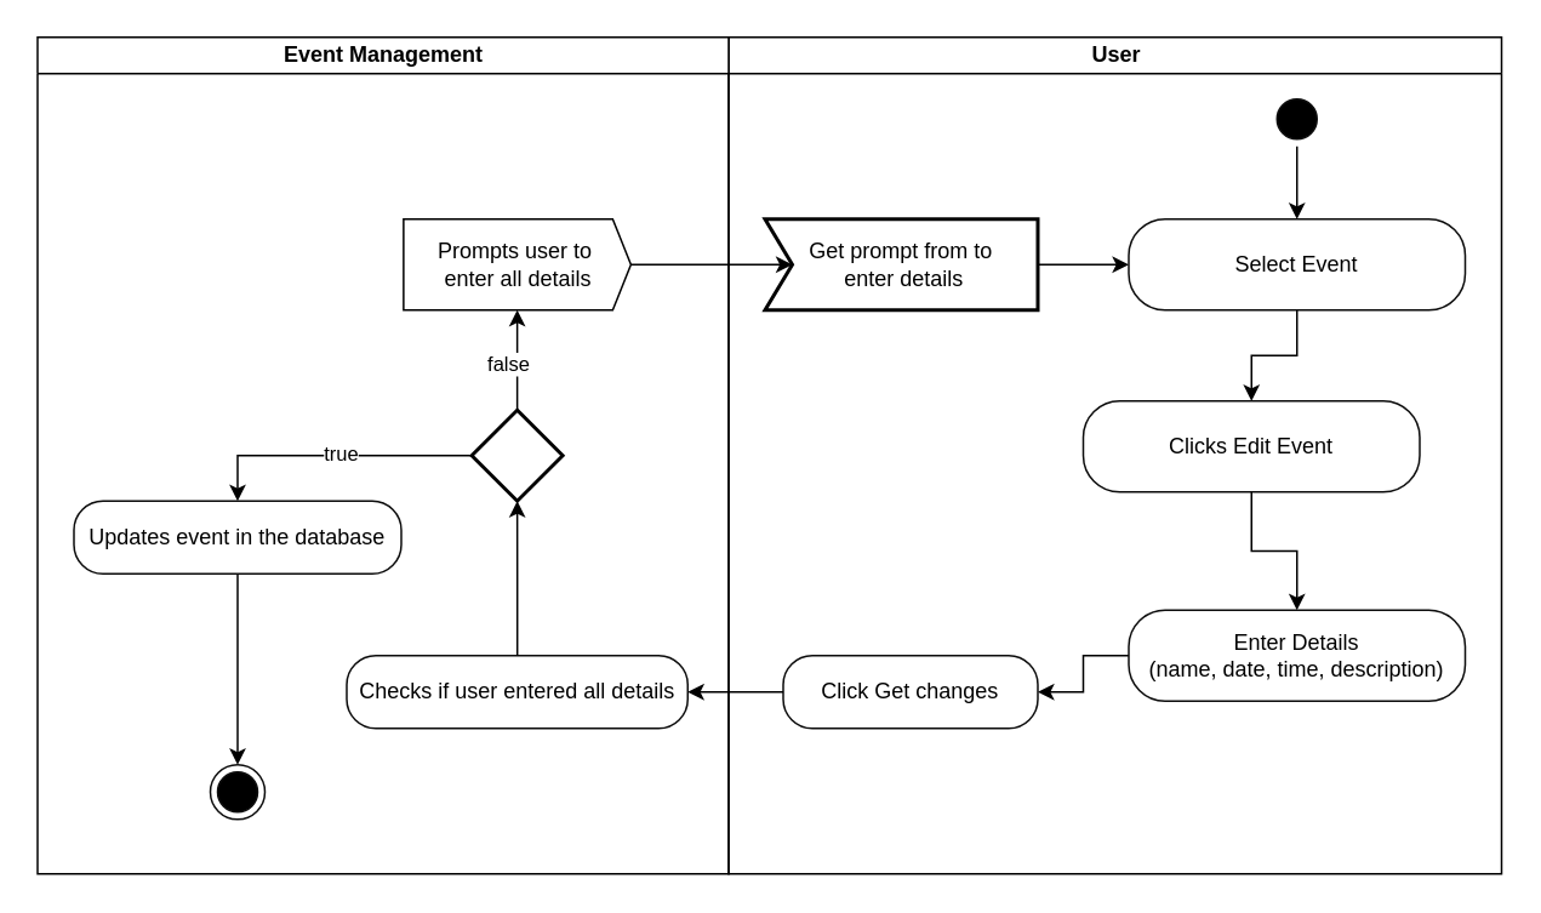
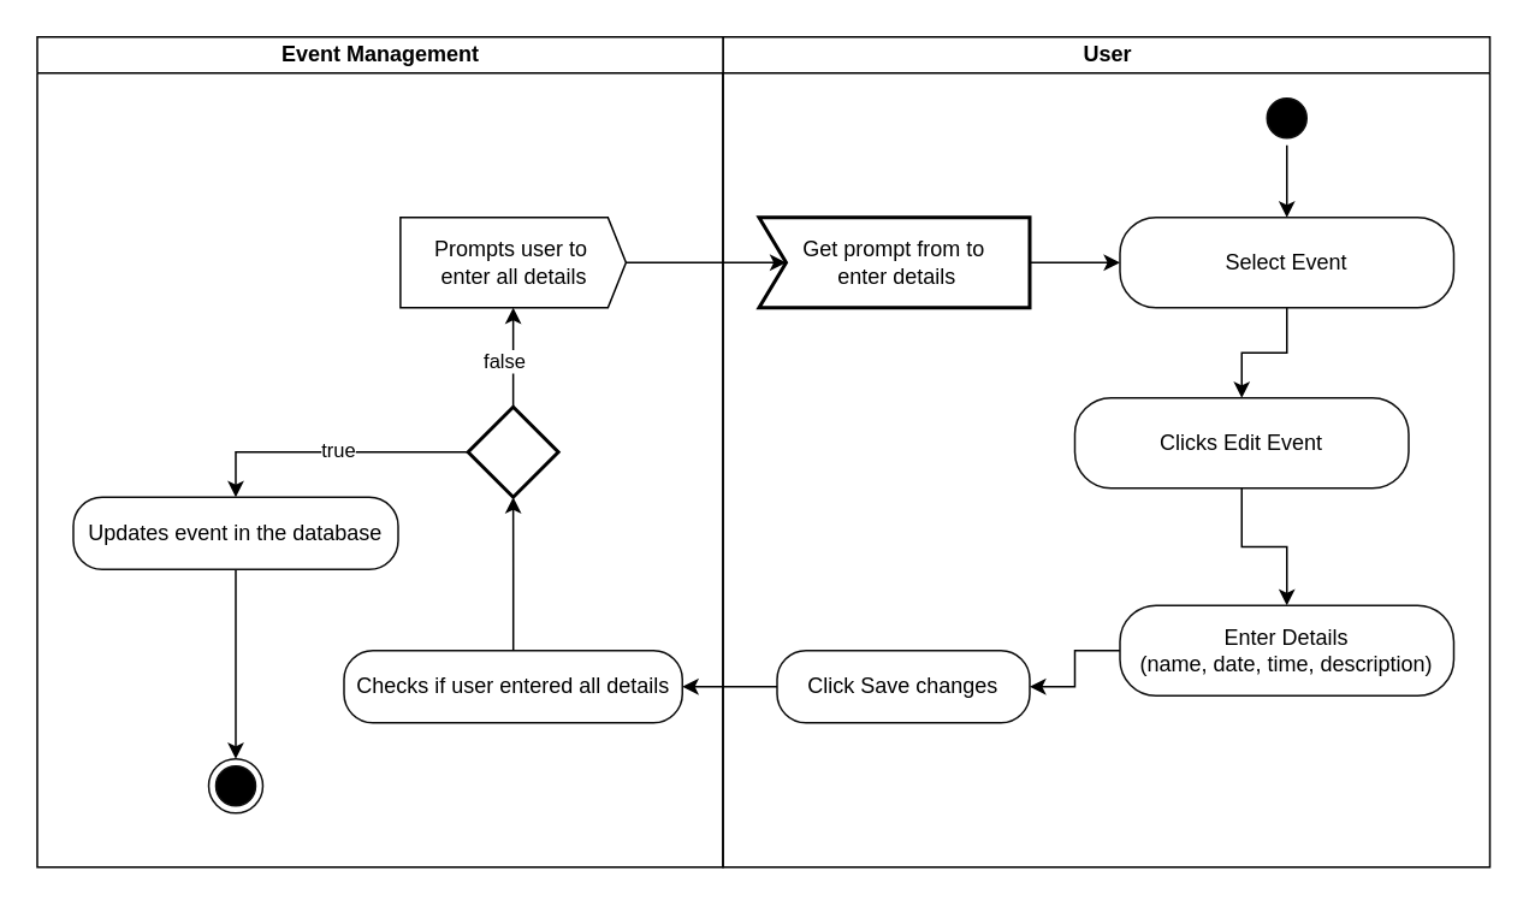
  <mxCell id="0" />
  <mxCell id="1" parent="0" />
  <mxCell id="2" value="User" style="swimlane;startSize=20;html=1;" parent="1" vertex="1"><mxGeometry x="400" y="20" width="425" height="460" as="geometry" /></mxCell>
  <mxCell id="3" value="" style="ellipse;html=1;shape=startState;fillColor=#000000;strokeColor=#0D0D0D;" parent="2" vertex="1"><mxGeometry x="297.5" y="30" width="30" height="30" as="geometry" /></mxCell>
  <mxCell id="4" style="edgeStyle=orthogonalEdgeStyle;rounded=0;orthogonalLoop=1;jettySize=auto;html=1;" parent="2" source="5" target="11" edge="1"><mxGeometry relative="1" as="geometry" /></mxCell>
  <mxCell id="5" value="Select Event" style="rounded=1;whiteSpace=wrap;html=1;arcSize=40;fontColor=#000000;fillColor=#FFFFFF;strokeColor=#0D0D0D;" parent="2" vertex="1"><mxGeometry x="220" y="100" width="185" height="50" as="geometry" /></mxCell>
  <mxCell id="6" style="edgeStyle=orthogonalEdgeStyle;rounded=0;orthogonalLoop=1;jettySize=auto;html=1;entryX=0.5;entryY=0;entryDx=0;entryDy=0;exitX=0.5;exitY=1;exitDx=0;exitDy=0;" parent="2" source="3" target="5" edge="1"><mxGeometry relative="1" as="geometry"><mxPoint x="312.5" y="40" as="sourcePoint" /></mxGeometry></mxCell>
- <mxCell id="7" value="Click Get changes" style="rounded=1;whiteSpace=wrap;html=1;arcSize=40;fontColor=#000000;fillColor=#FFFFFF;strokeColor=#0D0D0D;" parent="2" vertex="1"><mxGeometry x="30" y="340" width="140" height="40" as="geometry" /></mxCell>
+ <mxCell id="7" value="Click Save changes" style="rounded=1;whiteSpace=wrap;html=1;arcSize=40;fontColor=#000000;fillColor=#FFFFFF;strokeColor=#0D0D0D;" parent="2" vertex="1"><mxGeometry x="30" y="340" width="140" height="40" as="geometry" /></mxCell>
  <mxCell id="8" style="edgeStyle=orthogonalEdgeStyle;rounded=0;orthogonalLoop=1;jettySize=auto;html=1;entryX=0.5;entryY=0;entryDx=0;entryDy=0;exitX=0.5;exitY=1;exitDx=0;exitDy=0;" parent="2" source="11" target="13" edge="1"><mxGeometry relative="1" as="geometry" /></mxCell>
  <mxCell id="9" style="edgeStyle=orthogonalEdgeStyle;rounded=0;orthogonalLoop=1;jettySize=auto;html=1;entryX=0;entryY=0.5;entryDx=0;entryDy=0;" parent="2" source="10" target="5" edge="1"><mxGeometry relative="1" as="geometry" /></mxCell>
  <mxCell id="10" value="Get prompt from to&lt;div&gt;&amp;nbsp;enter details&lt;/div&gt;" style="html=1;shape=mxgraph.sysml.accEvent;strokeWidth=2;whiteSpace=wrap;align=center;rotation=0;" parent="2" vertex="1"><mxGeometry x="20" y="100" width="150" height="50" as="geometry" /></mxCell>
  <mxCell id="11" value="Clicks Edit Event" style="rounded=1;whiteSpace=wrap;html=1;arcSize=40;fontColor=#000000;fillColor=#FFFFFF;strokeColor=#0D0D0D;" parent="2" vertex="1"><mxGeometry x="195" y="200" width="185" height="50" as="geometry" /></mxCell>
  <mxCell id="12" style="edgeStyle=orthogonalEdgeStyle;rounded=0;orthogonalLoop=1;jettySize=auto;html=1;entryX=1;entryY=0.5;entryDx=0;entryDy=0;" parent="2" source="13" target="7" edge="1"><mxGeometry relative="1" as="geometry" /></mxCell>
  <mxCell id="13" value="Enter Details&lt;div&gt;(name, date, time, description)&lt;/div&gt;" style="rounded=1;whiteSpace=wrap;html=1;arcSize=40;fontColor=#000000;fillColor=#FFFFFF;strokeColor=#0D0D0D;" parent="2" vertex="1"><mxGeometry x="220" y="315" width="185" height="50" as="geometry" /></mxCell>
  <mxCell id="14" value="Event Management" style="swimlane;startSize=20;html=1;" parent="1" vertex="1"><mxGeometry x="20" y="20" width="380" height="460" as="geometry" /></mxCell>
  <mxCell id="15" value="Checks if user entered all details" style="rounded=1;whiteSpace=wrap;html=1;arcSize=40;fontColor=#000000;fillColor=#FFFFFF;strokeColor=#0D0D0D;" parent="14" vertex="1"><mxGeometry x="170" y="340" width="187.5" height="40" as="geometry" /></mxCell>
  <mxCell id="16" style="edgeStyle=orthogonalEdgeStyle;rounded=0;orthogonalLoop=1;jettySize=auto;html=1;entryX=0.5;entryY=0;entryDx=0;entryDy=0;" parent="14" source="18" target="24" edge="1"><mxGeometry relative="1" as="geometry" /></mxCell>
  <mxCell id="17" value="true" style="edgeLabel;html=1;align=center;verticalAlign=middle;resizable=0;points=[];" parent="16" vertex="1" connectable="0"><mxGeometry x="-0.06" y="-2" relative="1" as="geometry"><mxPoint as="offset" /></mxGeometry></mxCell>
  <mxCell id="18" value="" style="strokeWidth=2;html=1;shape=mxgraph.flowchart.decision;whiteSpace=wrap;" parent="14" vertex="1"><mxGeometry x="238.75" y="205" width="50" height="50" as="geometry" /></mxCell>
  <mxCell id="19" style="edgeStyle=orthogonalEdgeStyle;rounded=0;orthogonalLoop=1;jettySize=auto;html=1;entryX=0.5;entryY=1;entryDx=0;entryDy=0;entryPerimeter=0;" parent="14" source="15" target="18" edge="1"><mxGeometry relative="1" as="geometry" /></mxCell>
  <mxCell id="20" value="Prompts user to&amp;nbsp;&lt;div&gt;enter all details&lt;/div&gt;" style="html=1;shadow=0;dashed=0;align=center;verticalAlign=middle;shape=mxgraph.arrows2.arrow;dy=0;dx=10;notch=0;rotation=0;" parent="14" vertex="1"><mxGeometry x="201.25" y="100" width="125" height="50" as="geometry" /></mxCell>
  <mxCell id="21" style="edgeStyle=orthogonalEdgeStyle;rounded=0;orthogonalLoop=1;jettySize=auto;html=1;" parent="14" source="18" target="20" edge="1"><mxGeometry relative="1" as="geometry" /></mxCell>
  <mxCell id="22" value="false" style="edgeLabel;html=1;align=center;verticalAlign=middle;resizable=0;points=[];" parent="21" vertex="1" connectable="0"><mxGeometry x="-0.073" y="5" relative="1" as="geometry"><mxPoint y="-1" as="offset" /></mxGeometry></mxCell>
  <mxCell id="23" style="edgeStyle=orthogonalEdgeStyle;rounded=0;orthogonalLoop=1;jettySize=auto;html=1;entryX=0.5;entryY=0;entryDx=0;entryDy=0;" parent="14" source="24" target="25" edge="1"><mxGeometry relative="1" as="geometry" /></mxCell>
  <mxCell id="24" value="Updates event in the database" style="rounded=1;whiteSpace=wrap;html=1;arcSize=40;fontColor=#000000;fillColor=#FFFFFF;strokeColor=#0D0D0D;" parent="14" vertex="1"><mxGeometry x="20" y="255" width="180" height="40" as="geometry" /></mxCell>
  <mxCell id="25" value="" style="ellipse;html=1;shape=endState;fillColor=#000000;strokeColor=#0D0D0D;" parent="14" vertex="1"><mxGeometry x="95" y="400" width="30" height="30" as="geometry" /></mxCell>
  <mxCell id="26" style="edgeStyle=orthogonalEdgeStyle;rounded=0;orthogonalLoop=1;jettySize=auto;html=1;entryX=1;entryY=0.5;entryDx=0;entryDy=0;" parent="1" source="7" target="15" edge="1"><mxGeometry relative="1" as="geometry" /></mxCell>
  <mxCell id="27" style="edgeStyle=orthogonalEdgeStyle;rounded=0;orthogonalLoop=1;jettySize=auto;html=1;entryX=0;entryY=0.5;entryDx=15;entryDy=0;entryPerimeter=0;" parent="1" source="20" target="10" edge="1"><mxGeometry relative="1" as="geometry" /></mxCell>
